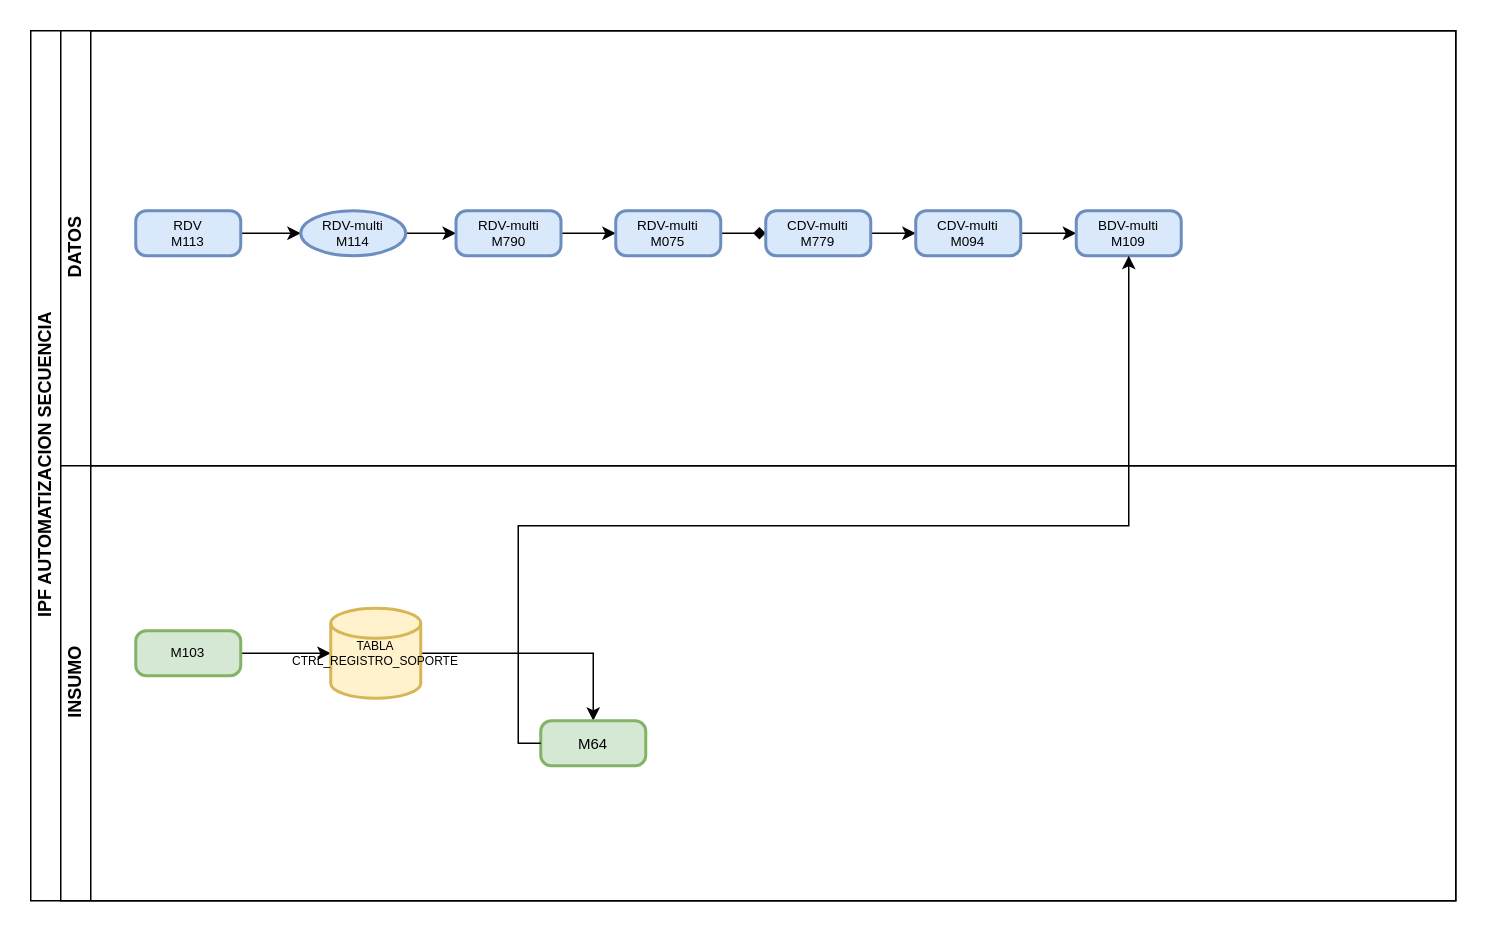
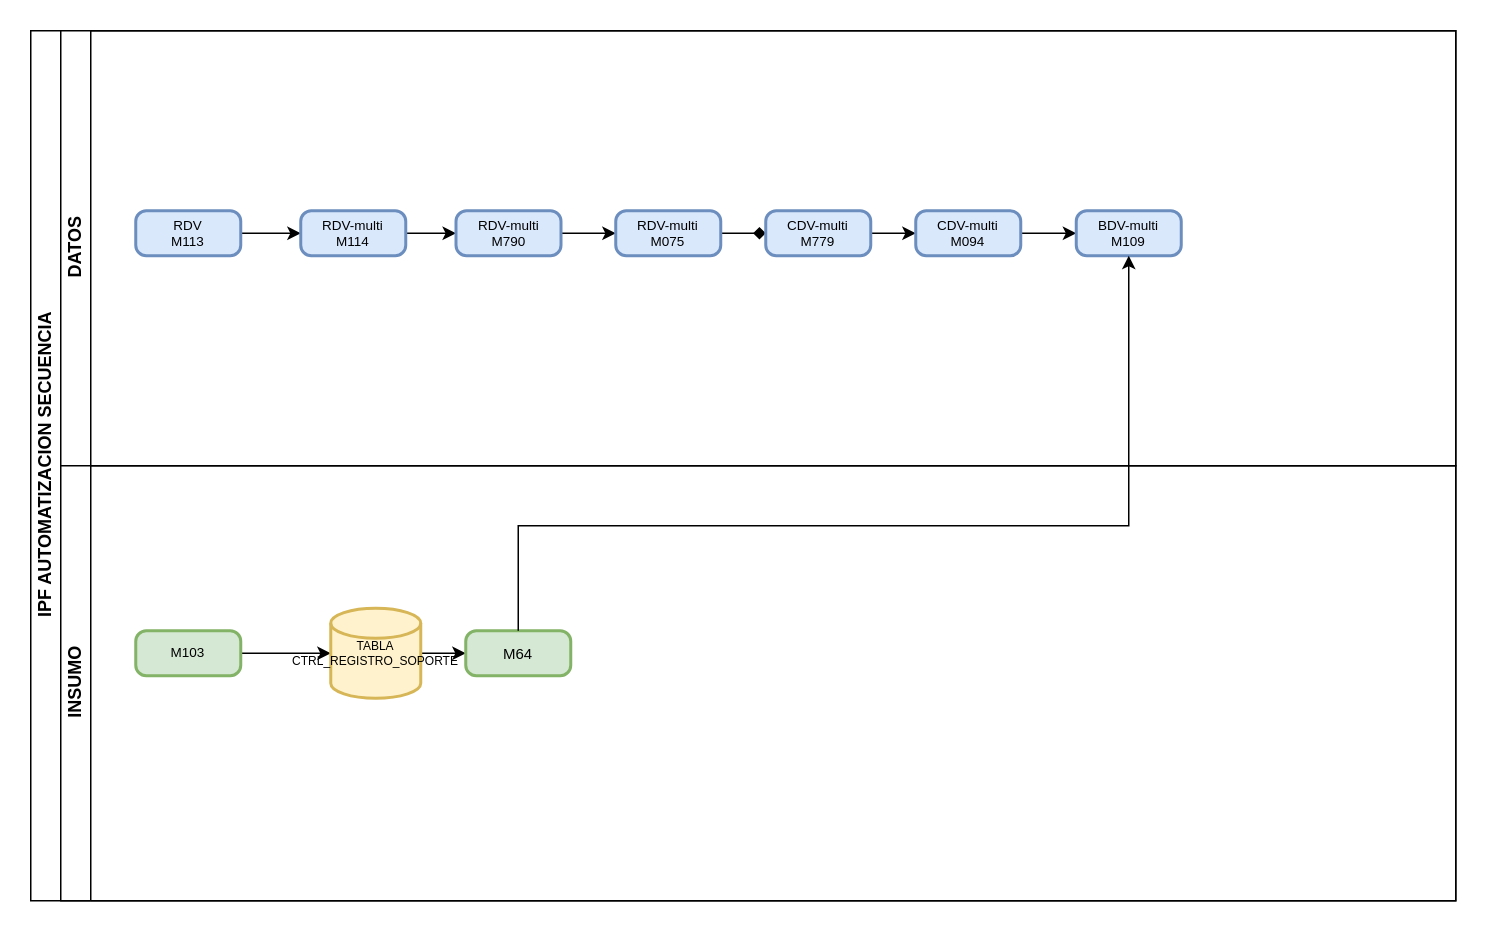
  <mxCell id="0" />
  <mxCell id="1" parent="0" />
  <mxCell id="2" value="IPF AUTOMATIZACION SECUENCIA" style="swimlane;childLayout=stackLayout;resizeParent=1;resizeParentMax=0;horizontal=0;startSize=20;horizontalStack=0;html=1;" vertex="1" parent="1"><mxGeometry x="20" y="20" width="950" height="580" as="geometry" /></mxCell>
  <mxCell id="3" value="DATOS" style="swimlane;startSize=20;horizontal=0;html=1;" vertex="1" parent="2"><mxGeometry x="20" width="930" height="290" as="geometry" /></mxCell>
  <mxCell id="4" value="" style="edgeStyle=orthogonalEdgeStyle;rounded=0;orthogonalLoop=1;jettySize=auto;html=1;" edge="1" parent="3" source="5" target="7"><mxGeometry relative="1" as="geometry" /></mxCell>
  <mxCell id="5" value="RDV&lt;br&gt;M113" style="rounded=1;whiteSpace=wrap;html=1;absoluteArcSize=1;arcSize=14;strokeWidth=2;fontSize=9;fillColor=#dae8fc;strokeColor=#6c8ebf;" vertex="1" parent="3"><mxGeometry x="50" y="120" width="70" height="30" as="geometry" /></mxCell>
  <mxCell id="6" value="" style="edgeStyle=orthogonalEdgeStyle;rounded=0;orthogonalLoop=1;jettySize=auto;html=1;" edge="1" parent="3" source="7" target="9"><mxGeometry relative="1" as="geometry" /></mxCell>
- <mxCell id="7" value="RDV-multi&lt;br&gt;M114" style="ellipse;whiteSpace=wrap;html=1;absoluteArcSize=1;arcSize=14;strokeWidth=2;fontSize=9;fillColor=#dae8fc;strokeColor=#6c8ebf;" vertex="1" parent="3"><mxGeometry x="160" y="120" width="70" height="30" as="geometry" /></mxCell>
+ <mxCell id="7" value="RDV-multi&lt;br&gt;M114" style="rounded=1;whiteSpace=wrap;html=1;absoluteArcSize=1;arcSize=14;strokeWidth=2;fontSize=9;fillColor=#dae8fc;strokeColor=#6c8ebf;" vertex="1" parent="3"><mxGeometry x="160" y="120" width="70" height="30" as="geometry" /></mxCell>
  <mxCell id="8" value="" style="edgeStyle=orthogonalEdgeStyle;rounded=0;orthogonalLoop=1;jettySize=auto;html=1;" edge="1" parent="3" source="9" target="11"><mxGeometry relative="1" as="geometry" /></mxCell>
  <mxCell id="9" value="RDV-multi&lt;br&gt;M790" style="rounded=1;whiteSpace=wrap;html=1;absoluteArcSize=1;arcSize=14;strokeWidth=2;fontSize=9;fillColor=#dae8fc;strokeColor=#6c8ebf;" vertex="1" parent="3"><mxGeometry x="263.5" y="120" width="70" height="30" as="geometry" /></mxCell>
  <mxCell id="10" value="" style="edgeStyle=orthogonalEdgeStyle;rounded=0;orthogonalLoop=1;jettySize=auto;html=1;endArrow=diamond;" edge="1" parent="3" source="11" target="13"><mxGeometry relative="1" as="geometry" /></mxCell>
  <mxCell id="11" value="RDV-multi&lt;br&gt;M075" style="rounded=1;whiteSpace=wrap;html=1;absoluteArcSize=1;arcSize=14;strokeWidth=2;fontSize=9;fillColor=#dae8fc;strokeColor=#6c8ebf;" vertex="1" parent="3"><mxGeometry x="370" y="120" width="70" height="30" as="geometry" /></mxCell>
  <mxCell id="12" value="" style="edgeStyle=orthogonalEdgeStyle;rounded=0;orthogonalLoop=1;jettySize=auto;html=1;" edge="1" parent="3" source="13" target="15"><mxGeometry relative="1" as="geometry" /></mxCell>
  <mxCell id="13" value="CDV-multi&lt;br&gt;M779" style="rounded=1;whiteSpace=wrap;html=1;absoluteArcSize=1;arcSize=14;strokeWidth=2;fontSize=9;fillColor=#dae8fc;strokeColor=#6c8ebf;" vertex="1" parent="3"><mxGeometry x="470" y="120" width="70" height="30" as="geometry" /></mxCell>
  <mxCell id="14" value="" style="edgeStyle=orthogonalEdgeStyle;rounded=0;orthogonalLoop=1;jettySize=auto;html=1;" edge="1" parent="3" source="15" target="16"><mxGeometry relative="1" as="geometry" /></mxCell>
  <mxCell id="15" value="CDV-multi&lt;br&gt;M094" style="rounded=1;whiteSpace=wrap;html=1;absoluteArcSize=1;arcSize=14;strokeWidth=2;fontSize=9;fillColor=#dae8fc;strokeColor=#6c8ebf;" vertex="1" parent="3"><mxGeometry x="570" y="120" width="70" height="30" as="geometry" /></mxCell>
  <mxCell id="16" value="BDV-multi&lt;br&gt;M109" style="rounded=1;whiteSpace=wrap;html=1;absoluteArcSize=1;arcSize=14;strokeWidth=2;fontSize=9;fillColor=#dae8fc;strokeColor=#6c8ebf;" vertex="1" parent="3"><mxGeometry x="677" y="120" width="70" height="30" as="geometry" /></mxCell>
  <mxCell id="17" value="INSUMO" style="swimlane;startSize=20;horizontal=0;html=1;" vertex="1" parent="2"><mxGeometry x="20" y="290" width="930" height="290" as="geometry" /></mxCell>
  <mxCell id="18" value="" style="edgeStyle=orthogonalEdgeStyle;rounded=0;orthogonalLoop=1;jettySize=auto;html=1;" edge="1" parent="17" source="19" target="21"><mxGeometry relative="1" as="geometry" /></mxCell>
  <mxCell id="19" value="M103" style="rounded=1;whiteSpace=wrap;html=1;absoluteArcSize=1;arcSize=14;strokeWidth=2;fontSize=9;fillColor=#d5e8d4;strokeColor=#82b366;" vertex="1" parent="17"><mxGeometry x="50" y="110" width="70" height="30" as="geometry" /></mxCell>
  <mxCell id="20" value="" style="edgeStyle=orthogonalEdgeStyle;rounded=0;orthogonalLoop=1;jettySize=auto;html=1;" edge="1" parent="17" source="21" target="22"><mxGeometry relative="1" as="geometry" /></mxCell>
  <mxCell id="21" value="TABLA&lt;br style=&quot;font-size: 8px;&quot;&gt;CTRL_REGISTRO_SOPORTE" style="strokeWidth=2;html=1;shape=mxgraph.flowchart.database;whiteSpace=wrap;fontSize=8;fillColor=#fff2cc;strokeColor=#d6b656;" vertex="1" parent="17"><mxGeometry x="180" y="95" width="60" height="60" as="geometry" /></mxCell>
- <mxCell id="22" value="M64" style="rounded=1;whiteSpace=wrap;html=1;absoluteArcSize=1;arcSize=14;strokeWidth=2;fontSize=10;fillColor=#d5e8d4;strokeColor=#82b366;" vertex="1" parent="17"><mxGeometry x="320" y="170" width="70" height="30" as="geometry" /></mxCell>
+ <mxCell id="22" value="M64" style="rounded=1;whiteSpace=wrap;html=1;absoluteArcSize=1;arcSize=14;strokeWidth=2;fontSize=10;fillColor=#d5e8d4;strokeColor=#82b366;" vertex="1" parent="17"><mxGeometry x="270" y="110" width="70" height="30" as="geometry" /></mxCell>
  <mxCell id="23" style="edgeStyle=orthogonalEdgeStyle;rounded=0;orthogonalLoop=1;jettySize=auto;html=1;" edge="1" parent="2" source="22" target="16"><mxGeometry relative="1" as="geometry"><Array as="points"><mxPoint x="325" y="330" /><mxPoint x="732" y="330" /></Array></mxGeometry></mxCell>
